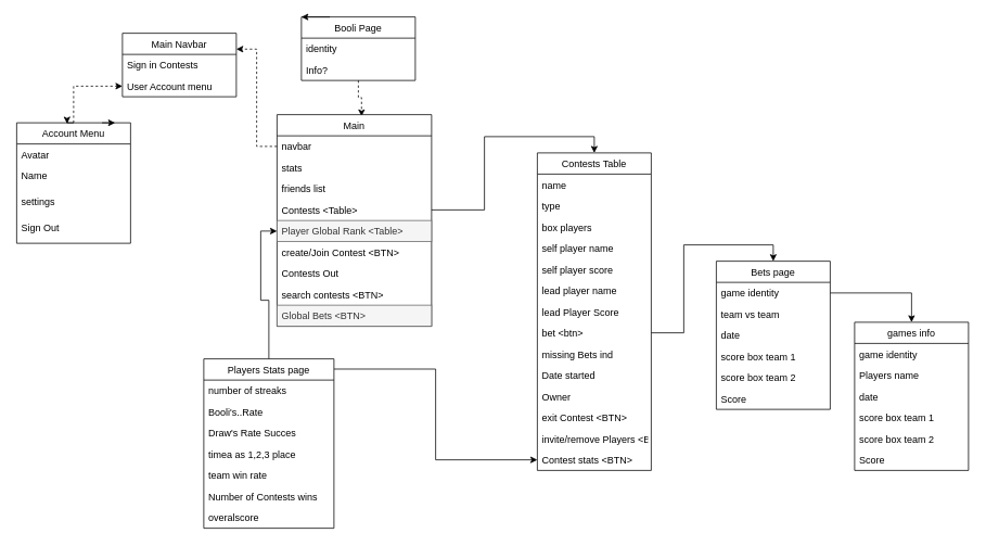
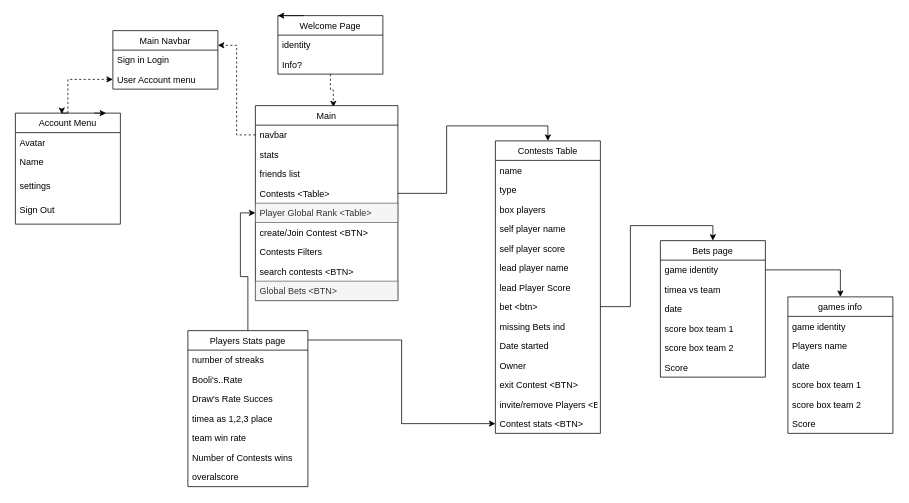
  <mxCell id="0" />
  <mxCell id="1" parent="0" />
  <mxCell id="2" style="edgeStyle=orthogonalEdgeStyle;rounded=0;orthogonalLoop=1;jettySize=auto;html=1;entryX=0.547;entryY=0.008;entryDx=0;entryDy=0;entryPerimeter=0;dashed=1;" edge="1" parent="1" source="3" target="6"><mxGeometry relative="1" as="geometry" /></mxCell>
- <mxCell id="3" value="Booli Page" style="swimlane;fontStyle=0;childLayout=stackLayout;horizontal=1;startSize=26;horizontalStack=0;resizeParent=1;resizeParentMax=0;resizeLast=0;collapsible=1;marginBottom=0;" vertex="1" parent="1"><mxGeometry x="370" y="20" width="140" height="78" as="geometry" /></mxCell>
+ <mxCell id="3" value="Welcome Page" style="swimlane;fontStyle=0;childLayout=stackLayout;horizontal=1;startSize=26;horizontalStack=0;resizeParent=1;resizeParentMax=0;resizeLast=0;collapsible=1;marginBottom=0;" vertex="1" parent="1"><mxGeometry x="370" y="20" width="140" height="78" as="geometry" /></mxCell>
  <mxCell id="4" value="identity" style="text;strokeColor=none;fillColor=none;align=left;verticalAlign=top;spacingLeft=4;spacingRight=4;overflow=hidden;rotatable=0;points=[[0,0.5],[1,0.5]];portConstraint=eastwest;" vertex="1" parent="3"><mxGeometry y="26" width="140" height="26" as="geometry" /></mxCell>
  <mxCell id="5" value="Info?" style="text;strokeColor=none;fillColor=none;align=left;verticalAlign=top;spacingLeft=4;spacingRight=4;overflow=hidden;rotatable=0;points=[[0,0.5],[1,0.5]];portConstraint=eastwest;" vertex="1" parent="3"><mxGeometry y="52" width="140" height="26" as="geometry" /></mxCell>
  <mxCell id="6" value="Main" style="swimlane;fontStyle=0;childLayout=stackLayout;horizontal=1;startSize=26;horizontalStack=0;resizeParent=1;resizeParentMax=0;resizeLast=0;collapsible=1;marginBottom=0;" vertex="1" parent="1"><mxGeometry x="340" y="140" width="190" height="260" as="geometry"><mxRectangle x="310" y="210" width="60" height="26" as="alternateBounds" /></mxGeometry></mxCell>
  <mxCell id="7" value="navbar" style="text;strokeColor=none;fillColor=none;align=left;verticalAlign=top;spacingLeft=4;spacingRight=4;overflow=hidden;rotatable=0;points=[[0,0.5],[1,0.5]];portConstraint=eastwest;" vertex="1" parent="6"><mxGeometry y="26" width="190" height="26" as="geometry" /></mxCell>
  <mxCell id="8" value="stats" style="text;strokeColor=none;fillColor=none;align=left;verticalAlign=top;spacingLeft=4;spacingRight=4;overflow=hidden;rotatable=0;points=[[0,0.5],[1,0.5]];portConstraint=eastwest;" vertex="1" parent="6"><mxGeometry y="52" width="190" height="26" as="geometry" /></mxCell>
  <mxCell id="9" value="friends list   " style="text;strokeColor=none;fillColor=none;align=left;verticalAlign=top;spacingLeft=4;spacingRight=4;overflow=hidden;rotatable=0;points=[[0,0.5],[1,0.5]];portConstraint=eastwest;" vertex="1" parent="6"><mxGeometry y="78" width="190" height="26" as="geometry" /></mxCell>
  <mxCell id="10" value="Contests &lt;Table&gt;" style="text;strokeColor=none;fillColor=none;align=left;verticalAlign=top;spacingLeft=4;spacingRight=4;overflow=hidden;rotatable=0;points=[[0,0.5],[1,0.5]];portConstraint=eastwest;" vertex="1" parent="6"><mxGeometry y="104" width="190" height="26" as="geometry" /></mxCell>
  <mxCell id="11" value="Player Global Rank &lt;Table&gt;" style="text;strokeColor=#666666;fillColor=#f5f5f5;align=left;verticalAlign=top;spacingLeft=4;spacingRight=4;overflow=hidden;rotatable=0;points=[[0,0.5],[1,0.5]];portConstraint=eastwest;fontColor=#333333;" vertex="1" parent="6"><mxGeometry y="130" width="190" height="26" as="geometry" /></mxCell>
  <mxCell id="12" value="create/Join Contest &lt;BTN&gt;" style="text;strokeColor=none;fillColor=none;align=left;verticalAlign=top;spacingLeft=4;spacingRight=4;overflow=hidden;rotatable=0;points=[[0,0.5],[1,0.5]];portConstraint=eastwest;" vertex="1" parent="6"><mxGeometry y="156" width="190" height="26" as="geometry" /></mxCell>
- <mxCell id="13" value="Contests Out" style="text;strokeColor=none;fillColor=none;align=left;verticalAlign=top;spacingLeft=4;spacingRight=4;overflow=hidden;rotatable=0;points=[[0,0.5],[1,0.5]];portConstraint=eastwest;" vertex="1" parent="6"><mxGeometry y="182" width="190" height="26" as="geometry" /></mxCell>
+ <mxCell id="13" value="Contests Filters" style="text;strokeColor=none;fillColor=none;align=left;verticalAlign=top;spacingLeft=4;spacingRight=4;overflow=hidden;rotatable=0;points=[[0,0.5],[1,0.5]];portConstraint=eastwest;" vertex="1" parent="6"><mxGeometry y="182" width="190" height="26" as="geometry" /></mxCell>
  <mxCell id="14" value="search contests &lt;BTN&gt;" style="text;strokeColor=none;fillColor=none;align=left;verticalAlign=top;spacingLeft=4;spacingRight=4;overflow=hidden;rotatable=0;points=[[0,0.5],[1,0.5]];portConstraint=eastwest;" vertex="1" parent="6"><mxGeometry y="208" width="190" height="26" as="geometry" /></mxCell>
  <mxCell id="15" value="Global Bets &lt;BTN&gt;" style="text;strokeColor=#666666;fillColor=#f5f5f5;align=left;verticalAlign=top;spacingLeft=4;spacingRight=4;overflow=hidden;rotatable=0;points=[[0,0.5],[1,0.5]];portConstraint=eastwest;fontColor=#333333;" vertex="1" parent="6"><mxGeometry y="234" width="190" height="26" as="geometry" /></mxCell>
  <mxCell id="16" value="Main Navbar" style="swimlane;fontStyle=0;childLayout=stackLayout;horizontal=1;startSize=26;horizontalStack=0;resizeParent=1;resizeParentMax=0;resizeLast=0;collapsible=1;marginBottom=0;" vertex="1" parent="1"><mxGeometry x="150" y="40" width="140" height="78" as="geometry"><mxRectangle x="310" y="210" width="60" height="26" as="alternateBounds" /></mxGeometry></mxCell>
- <mxCell id="17" value="Sign in Contests" style="text;strokeColor=none;fillColor=none;align=left;verticalAlign=top;spacingLeft=4;spacingRight=4;overflow=hidden;rotatable=0;points=[[0,0.5],[1,0.5]];portConstraint=eastwest;" vertex="1" parent="16"><mxGeometry y="26" width="140" height="26" as="geometry" /></mxCell>
+ <mxCell id="17" value="Sign in Login" style="text;strokeColor=none;fillColor=none;align=left;verticalAlign=top;spacingLeft=4;spacingRight=4;overflow=hidden;rotatable=0;points=[[0,0.5],[1,0.5]];portConstraint=eastwest;" vertex="1" parent="16"><mxGeometry y="26" width="140" height="26" as="geometry" /></mxCell>
  <mxCell id="18" value="User Account menu" style="text;strokeColor=none;fillColor=none;align=left;verticalAlign=top;spacingLeft=4;spacingRight=4;overflow=hidden;rotatable=0;points=[[0,0.5],[1,0.5]];portConstraint=eastwest;" vertex="1" parent="16"><mxGeometry y="52" width="140" height="26" as="geometry" /></mxCell>
  <mxCell id="19" style="edgeStyle=orthogonalEdgeStyle;rounded=0;orthogonalLoop=1;jettySize=auto;html=1;exitX=0.5;exitY=0;exitDx=0;exitDy=0;entryX=0;entryY=0.5;entryDx=0;entryDy=0;dashed=1;" edge="1" parent="1" source="20" target="18"><mxGeometry relative="1" as="geometry" /></mxCell>
  <mxCell id="20" value="Account Menu" style="swimlane;fontStyle=0;childLayout=stackLayout;horizontal=1;startSize=26;horizontalStack=0;resizeParent=1;resizeParentMax=0;resizeLast=0;collapsible=1;marginBottom=0;" vertex="1" parent="1"><mxGeometry x="20" y="150" width="140" height="148" as="geometry"><mxRectangle x="310" y="210" width="60" height="26" as="alternateBounds" /></mxGeometry></mxCell>
  <mxCell id="21" value="Avatar" style="text;strokeColor=none;fillColor=none;align=left;verticalAlign=top;spacingLeft=4;spacingRight=4;overflow=hidden;rotatable=0;points=[[0,0.5],[1,0.5]];portConstraint=eastwest;" vertex="1" parent="20"><mxGeometry y="26" width="140" height="26" as="geometry" /></mxCell>
  <mxCell id="22" value="Name" style="text;strokeColor=none;fillColor=none;align=left;verticalAlign=top;spacingLeft=4;spacingRight=4;overflow=hidden;rotatable=0;points=[[0,0.5],[1,0.5]];portConstraint=eastwest;" vertex="1" parent="20"><mxGeometry y="52" width="140" height="32" as="geometry" /></mxCell>
  <mxCell id="23" value="settings" style="text;strokeColor=none;fillColor=none;align=left;verticalAlign=top;spacingLeft=4;spacingRight=4;overflow=hidden;rotatable=0;points=[[0,0.5],[1,0.5]];portConstraint=eastwest;" vertex="1" parent="20"><mxGeometry y="84" width="140" height="32" as="geometry" /></mxCell>
  <mxCell id="24" value="Sign Out" style="text;strokeColor=none;fillColor=none;align=left;verticalAlign=top;spacingLeft=4;spacingRight=4;overflow=hidden;rotatable=0;points=[[0,0.5],[1,0.5]];portConstraint=eastwest;" vertex="1" parent="20"><mxGeometry y="116" width="140" height="32" as="geometry" /></mxCell>
  <mxCell id="25" style="edgeStyle=orthogonalEdgeStyle;rounded=0;orthogonalLoop=1;jettySize=auto;html=1;exitX=0;exitY=0.5;exitDx=0;exitDy=0;entryX=1;entryY=0.25;entryDx=0;entryDy=0;dashed=1;" edge="1" parent="1" source="7" target="16"><mxGeometry relative="1" as="geometry" /></mxCell>
  <mxCell id="26" style="edgeStyle=orthogonalEdgeStyle;rounded=0;orthogonalLoop=1;jettySize=auto;html=1;exitX=0.75;exitY=0;exitDx=0;exitDy=0;entryX=0.864;entryY=0;entryDx=0;entryDy=0;entryPerimeter=0;" edge="1" parent="1" source="20" target="20"><mxGeometry relative="1" as="geometry" /></mxCell>
  <mxCell id="27" style="edgeStyle=orthogonalEdgeStyle;rounded=0;orthogonalLoop=1;jettySize=auto;html=1;exitX=0.5;exitY=0;exitDx=0;exitDy=0;entryX=0.443;entryY=0.007;entryDx=0;entryDy=0;entryPerimeter=0;" edge="1" parent="1" source="20" target="20"><mxGeometry relative="1" as="geometry" /></mxCell>
  <mxCell id="28" value="Contests Table" style="swimlane;fontStyle=0;childLayout=stackLayout;horizontal=1;startSize=26;horizontalStack=0;resizeParent=1;resizeParentMax=0;resizeLast=0;collapsible=1;marginBottom=0;" vertex="1" parent="1"><mxGeometry x="660" y="187" width="140" height="390" as="geometry"><mxRectangle x="660" y="170" width="130" height="26" as="alternateBounds" /></mxGeometry></mxCell>
  <mxCell id="29" value="name" style="text;strokeColor=none;fillColor=none;align=left;verticalAlign=top;spacingLeft=4;spacingRight=4;overflow=hidden;rotatable=0;points=[[0,0.5],[1,0.5]];portConstraint=eastwest;" vertex="1" parent="28"><mxGeometry y="26" width="140" height="26" as="geometry" /></mxCell>
  <mxCell id="30" value="type" style="text;strokeColor=none;fillColor=none;align=left;verticalAlign=top;spacingLeft=4;spacingRight=4;overflow=hidden;rotatable=0;points=[[0,0.5],[1,0.5]];portConstraint=eastwest;" vertex="1" parent="28"><mxGeometry y="52" width="140" height="26" as="geometry" /></mxCell>
  <mxCell id="31" value="box players" style="text;strokeColor=none;fillColor=none;align=left;verticalAlign=top;spacingLeft=4;spacingRight=4;overflow=hidden;rotatable=0;points=[[0,0.5],[1,0.5]];portConstraint=eastwest;" vertex="1" parent="28"><mxGeometry y="78" width="140" height="26" as="geometry" /></mxCell>
  <mxCell id="32" value="self player name" style="text;strokeColor=none;fillColor=none;align=left;verticalAlign=top;spacingLeft=4;spacingRight=4;overflow=hidden;rotatable=0;points=[[0,0.5],[1,0.5]];portConstraint=eastwest;" vertex="1" parent="28"><mxGeometry y="104" width="140" height="26" as="geometry" /></mxCell>
  <mxCell id="33" value="self player score" style="text;strokeColor=none;fillColor=none;align=left;verticalAlign=top;spacingLeft=4;spacingRight=4;overflow=hidden;rotatable=0;points=[[0,0.5],[1,0.5]];portConstraint=eastwest;" vertex="1" parent="28"><mxGeometry y="130" width="140" height="26" as="geometry" /></mxCell>
  <mxCell id="34" value="lead player name" style="text;strokeColor=none;fillColor=none;align=left;verticalAlign=top;spacingLeft=4;spacingRight=4;overflow=hidden;rotatable=0;points=[[0,0.5],[1,0.5]];portConstraint=eastwest;" vertex="1" parent="28"><mxGeometry y="156" width="140" height="26" as="geometry" /></mxCell>
  <mxCell id="35" value="lead Player Score" style="text;strokeColor=none;fillColor=none;align=left;verticalAlign=top;spacingLeft=4;spacingRight=4;overflow=hidden;rotatable=0;points=[[0,0.5],[1,0.5]];portConstraint=eastwest;" vertex="1" parent="28"><mxGeometry y="182" width="140" height="26" as="geometry" /></mxCell>
  <mxCell id="36" value="bet &lt;btn&gt;" style="text;strokeColor=none;fillColor=none;align=left;verticalAlign=top;spacingLeft=4;spacingRight=4;overflow=hidden;rotatable=0;points=[[0,0.5],[1,0.5]];portConstraint=eastwest;" vertex="1" parent="28"><mxGeometry y="208" width="140" height="26" as="geometry" /></mxCell>
  <mxCell id="37" value="missing Bets ind" style="text;strokeColor=none;fillColor=none;align=left;verticalAlign=top;spacingLeft=4;spacingRight=4;overflow=hidden;rotatable=0;points=[[0,0.5],[1,0.5]];portConstraint=eastwest;" vertex="1" parent="28"><mxGeometry y="234" width="140" height="26" as="geometry" /></mxCell>
  <mxCell id="38" value="Date started" style="text;strokeColor=none;fillColor=none;align=left;verticalAlign=top;spacingLeft=4;spacingRight=4;overflow=hidden;rotatable=0;points=[[0,0.5],[1,0.5]];portConstraint=eastwest;" vertex="1" parent="28"><mxGeometry y="260" width="140" height="26" as="geometry" /></mxCell>
  <mxCell id="39" value="Owner" style="text;strokeColor=none;fillColor=none;align=left;verticalAlign=top;spacingLeft=4;spacingRight=4;overflow=hidden;rotatable=0;points=[[0,0.5],[1,0.5]];portConstraint=eastwest;" vertex="1" parent="28"><mxGeometry y="286" width="140" height="26" as="geometry" /></mxCell>
  <mxCell id="40" value="exit Contest &lt;BTN&gt;" style="text;strokeColor=none;fillColor=none;align=left;verticalAlign=top;spacingLeft=4;spacingRight=4;overflow=hidden;rotatable=0;points=[[0,0.5],[1,0.5]];portConstraint=eastwest;" vertex="1" parent="28"><mxGeometry y="312" width="140" height="26" as="geometry" /></mxCell>
  <mxCell id="41" value="invite/remove Players &lt;BTN&gt;" style="text;strokeColor=none;fillColor=none;align=left;verticalAlign=top;spacingLeft=4;spacingRight=4;overflow=hidden;rotatable=0;points=[[0,0.5],[1,0.5]];portConstraint=eastwest;" vertex="1" parent="28"><mxGeometry y="338" width="140" height="26" as="geometry" /></mxCell>
  <mxCell id="42" value="Contest stats &lt;BTN&gt;" style="text;strokeColor=none;fillColor=none;align=left;verticalAlign=top;spacingLeft=4;spacingRight=4;overflow=hidden;rotatable=0;points=[[0,0.5],[1,0.5]];portConstraint=eastwest;" vertex="1" parent="28"><mxGeometry y="364" width="140" height="26" as="geometry" /></mxCell>
  <mxCell id="43" style="edgeStyle=orthogonalEdgeStyle;rounded=0;orthogonalLoop=1;jettySize=auto;html=1;exitX=1;exitY=0.5;exitDx=0;exitDy=0;entryX=0.5;entryY=0;entryDx=0;entryDy=0;" edge="1" parent="1" source="10" target="28"><mxGeometry relative="1" as="geometry" /></mxCell>
  <mxCell id="44" value="Bets page" style="swimlane;fontStyle=0;childLayout=stackLayout;horizontal=1;startSize=26;horizontalStack=0;resizeParent=1;resizeParentMax=0;resizeLast=0;collapsible=1;marginBottom=0;" vertex="1" parent="1"><mxGeometry x="880" y="320" width="140" height="182" as="geometry" /></mxCell>
  <mxCell id="45" value="game identity" style="text;strokeColor=none;fillColor=none;align=left;verticalAlign=top;spacingLeft=4;spacingRight=4;overflow=hidden;rotatable=0;points=[[0,0.5],[1,0.5]];portConstraint=eastwest;" vertex="1" parent="44"><mxGeometry y="26" width="140" height="26" as="geometry" /></mxCell>
- <mxCell id="46" value="team vs team   " style="text;strokeColor=none;fillColor=none;align=left;verticalAlign=top;spacingLeft=4;spacingRight=4;overflow=hidden;rotatable=0;points=[[0,0.5],[1,0.5]];portConstraint=eastwest;" vertex="1" parent="44"><mxGeometry y="52" width="140" height="26" as="geometry" /></mxCell>
+ <mxCell id="46" value="timea vs team   " style="text;strokeColor=none;fillColor=none;align=left;verticalAlign=top;spacingLeft=4;spacingRight=4;overflow=hidden;rotatable=0;points=[[0,0.5],[1,0.5]];portConstraint=eastwest;" vertex="1" parent="44"><mxGeometry y="52" width="140" height="26" as="geometry" /></mxCell>
  <mxCell id="47" value="date" style="text;strokeColor=none;fillColor=none;align=left;verticalAlign=top;spacingLeft=4;spacingRight=4;overflow=hidden;rotatable=0;points=[[0,0.5],[1,0.5]];portConstraint=eastwest;" vertex="1" parent="44"><mxGeometry y="78" width="140" height="26" as="geometry" /></mxCell>
  <mxCell id="48" value="score box team 1" style="text;strokeColor=none;fillColor=none;align=left;verticalAlign=top;spacingLeft=4;spacingRight=4;overflow=hidden;rotatable=0;points=[[0,0.5],[1,0.5]];portConstraint=eastwest;" vertex="1" parent="44"><mxGeometry y="104" width="140" height="26" as="geometry" /></mxCell>
  <mxCell id="49" value="score box team 2" style="text;strokeColor=none;fillColor=none;align=left;verticalAlign=top;spacingLeft=4;spacingRight=4;overflow=hidden;rotatable=0;points=[[0,0.5],[1,0.5]];portConstraint=eastwest;" vertex="1" parent="44"><mxGeometry y="130" width="140" height="26" as="geometry" /></mxCell>
  <mxCell id="50" value="Score" style="text;strokeColor=none;fillColor=none;align=left;verticalAlign=top;spacingLeft=4;spacingRight=4;overflow=hidden;rotatable=0;points=[[0,0.5],[1,0.5]];portConstraint=eastwest;" vertex="1" parent="44"><mxGeometry y="156" width="140" height="26" as="geometry" /></mxCell>
  <mxCell id="51" value="games info" style="swimlane;fontStyle=0;childLayout=stackLayout;horizontal=1;startSize=26;horizontalStack=0;resizeParent=1;resizeParentMax=0;resizeLast=0;collapsible=1;marginBottom=0;" vertex="1" parent="1"><mxGeometry x="1050" y="395" width="140" height="182" as="geometry" /></mxCell>
  <mxCell id="52" value="game identity" style="text;strokeColor=none;fillColor=none;align=left;verticalAlign=top;spacingLeft=4;spacingRight=4;overflow=hidden;rotatable=0;points=[[0,0.5],[1,0.5]];portConstraint=eastwest;" vertex="1" parent="51"><mxGeometry y="26" width="140" height="26" as="geometry" /></mxCell>
  <mxCell id="53" value="Players name" style="text;strokeColor=none;fillColor=none;align=left;verticalAlign=top;spacingLeft=4;spacingRight=4;overflow=hidden;rotatable=0;points=[[0,0.5],[1,0.5]];portConstraint=eastwest;" vertex="1" parent="51"><mxGeometry y="52" width="140" height="26" as="geometry" /></mxCell>
  <mxCell id="54" value="date" style="text;strokeColor=none;fillColor=none;align=left;verticalAlign=top;spacingLeft=4;spacingRight=4;overflow=hidden;rotatable=0;points=[[0,0.5],[1,0.5]];portConstraint=eastwest;" vertex="1" parent="51"><mxGeometry y="78" width="140" height="26" as="geometry" /></mxCell>
  <mxCell id="55" value="score box team 1" style="text;strokeColor=none;fillColor=none;align=left;verticalAlign=top;spacingLeft=4;spacingRight=4;overflow=hidden;rotatable=0;points=[[0,0.5],[1,0.5]];portConstraint=eastwest;" vertex="1" parent="51"><mxGeometry y="104" width="140" height="26" as="geometry" /></mxCell>
  <mxCell id="56" value="score box team 2" style="text;strokeColor=none;fillColor=none;align=left;verticalAlign=top;spacingLeft=4;spacingRight=4;overflow=hidden;rotatable=0;points=[[0,0.5],[1,0.5]];portConstraint=eastwest;" vertex="1" parent="51"><mxGeometry y="130" width="140" height="26" as="geometry" /></mxCell>
  <mxCell id="57" value="Score" style="text;strokeColor=none;fillColor=none;align=left;verticalAlign=top;spacingLeft=4;spacingRight=4;overflow=hidden;rotatable=0;points=[[0,0.5],[1,0.5]];portConstraint=eastwest;" vertex="1" parent="51"><mxGeometry y="156" width="140" height="26" as="geometry" /></mxCell>
  <mxCell id="58" style="edgeStyle=orthogonalEdgeStyle;rounded=0;orthogonalLoop=1;jettySize=auto;html=1;entryX=0.5;entryY=0;entryDx=0;entryDy=0;" edge="1" parent="1" source="45" target="51"><mxGeometry relative="1" as="geometry" /></mxCell>
  <mxCell id="59" style="edgeStyle=orthogonalEdgeStyle;rounded=0;orthogonalLoop=1;jettySize=auto;html=1;exitX=1;exitY=0.5;exitDx=0;exitDy=0;entryX=0.5;entryY=0;entryDx=0;entryDy=0;" edge="1" parent="1" source="36" target="44"><mxGeometry relative="1" as="geometry" /></mxCell>
  <mxCell id="60" style="edgeStyle=orthogonalEdgeStyle;rounded=0;orthogonalLoop=1;jettySize=auto;html=1;exitX=0.5;exitY=0;exitDx=0;exitDy=0;entryX=0;entryY=0.5;entryDx=0;entryDy=0;" edge="1" parent="1" source="62" target="11"><mxGeometry relative="1" as="geometry" /></mxCell>
  <mxCell id="61" style="edgeStyle=orthogonalEdgeStyle;rounded=0;orthogonalLoop=1;jettySize=auto;html=1;entryX=0;entryY=0.5;entryDx=0;entryDy=0;exitX=1;exitY=0.06;exitDx=0;exitDy=0;exitPerimeter=0;" edge="1" parent="1" source="62" target="42"><mxGeometry relative="1" as="geometry" /></mxCell>
  <mxCell id="62" value="Players Stats page" style="swimlane;fontStyle=0;childLayout=stackLayout;horizontal=1;startSize=26;horizontalStack=0;resizeParent=1;resizeParentMax=0;resizeLast=0;collapsible=1;marginBottom=0;" vertex="1" parent="1"><mxGeometry x="250" y="440" width="160" height="208" as="geometry" /></mxCell>
  <mxCell id="63" value="number of streaks" style="text;strokeColor=none;fillColor=none;align=left;verticalAlign=top;spacingLeft=4;spacingRight=4;overflow=hidden;rotatable=0;points=[[0,0.5],[1,0.5]];portConstraint=eastwest;" vertex="1" parent="62"><mxGeometry y="26" width="160" height="26" as="geometry" /></mxCell>
  <mxCell id="64" value="Booli's..Rate" style="text;strokeColor=none;fillColor=none;align=left;verticalAlign=top;spacingLeft=4;spacingRight=4;overflow=hidden;rotatable=0;points=[[0,0.5],[1,0.5]];portConstraint=eastwest;" vertex="1" parent="62"><mxGeometry y="52" width="160" height="26" as="geometry" /></mxCell>
  <mxCell id="65" value="Draw's Rate Succes" style="text;strokeColor=none;fillColor=none;align=left;verticalAlign=top;spacingLeft=4;spacingRight=4;overflow=hidden;rotatable=0;points=[[0,0.5],[1,0.5]];portConstraint=eastwest;" vertex="1" parent="62"><mxGeometry y="78" width="160" height="26" as="geometry" /></mxCell>
  <mxCell id="66" value="timea as 1,2,3 place" style="text;strokeColor=none;fillColor=none;align=left;verticalAlign=top;spacingLeft=4;spacingRight=4;overflow=hidden;rotatable=0;points=[[0,0.5],[1,0.5]];portConstraint=eastwest;" vertex="1" parent="62"><mxGeometry y="104" width="160" height="26" as="geometry" /></mxCell>
  <mxCell id="67" value="team win rate " style="text;strokeColor=none;fillColor=none;align=left;verticalAlign=top;spacingLeft=4;spacingRight=4;overflow=hidden;rotatable=0;points=[[0,0.5],[1,0.5]];portConstraint=eastwest;" vertex="1" parent="62"><mxGeometry y="130" width="160" height="26" as="geometry" /></mxCell>
  <mxCell id="68" value="Number of Contests wins" style="text;strokeColor=none;fillColor=none;align=left;verticalAlign=top;spacingLeft=4;spacingRight=4;overflow=hidden;rotatable=0;points=[[0,0.5],[1,0.5]];portConstraint=eastwest;" vertex="1" parent="62"><mxGeometry y="156" width="160" height="26" as="geometry" /></mxCell>
  <mxCell id="69" value="overalscore" style="text;strokeColor=none;fillColor=none;align=left;verticalAlign=top;spacingLeft=4;spacingRight=4;overflow=hidden;rotatable=0;points=[[0,0.5],[1,0.5]];portConstraint=eastwest;" vertex="1" parent="62"><mxGeometry y="182" width="160" height="26" as="geometry" /></mxCell>
  <mxCell id="70" style="edgeStyle=orthogonalEdgeStyle;rounded=0;orthogonalLoop=1;jettySize=auto;html=1;exitX=0.25;exitY=0;exitDx=0;exitDy=0;entryX=0;entryY=0;entryDx=0;entryDy=0;" edge="1" parent="1" source="3" target="3"><mxGeometry relative="1" as="geometry" /></mxCell>
